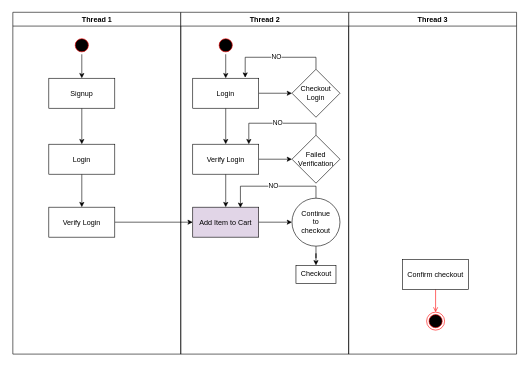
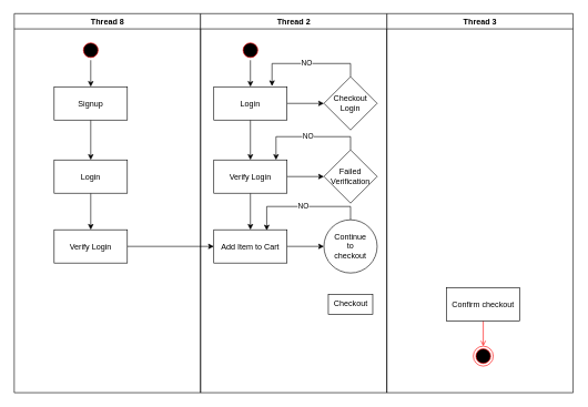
  <mxCell id="0" />
  <mxCell id="1" parent="0" />
  <mxCell id="2" style="edgeStyle=orthogonalEdgeStyle;rounded=0;orthogonalLoop=1;jettySize=auto;html=1;" parent="1" source="10" target="24" edge="1"><mxGeometry relative="1" as="geometry" /></mxCell>
- <mxCell id="3" value="Thread 1" style="swimlane;whiteSpace=wrap" parent="1" vertex="1"><mxGeometry x="20.5" y="20" width="280" height="570" as="geometry" /></mxCell>
+ <mxCell id="3" value="Thread 8" style="swimlane;whiteSpace=wrap" parent="1" vertex="1"><mxGeometry x="20.5" y="20" width="280" height="570" as="geometry" /></mxCell>
  <mxCell id="4" value="" style="edgeStyle=orthogonalEdgeStyle;rounded=0;orthogonalLoop=1;jettySize=auto;html=1;" parent="3" source="5" target="7" edge="1"><mxGeometry relative="1" as="geometry" /></mxCell>
  <mxCell id="5" value="" style="ellipse;shape=startState;fillColor=#000000;strokeColor=#ff0000;" parent="3" vertex="1"><mxGeometry x="100" y="40" width="30" height="30" as="geometry" /></mxCell>
  <mxCell id="6" value="" style="edgeStyle=orthogonalEdgeStyle;rounded=0;orthogonalLoop=1;jettySize=auto;html=1;" parent="3" source="7" target="9" edge="1"><mxGeometry relative="1" as="geometry" /></mxCell>
  <mxCell id="7" value="Signup" style="" parent="3" vertex="1"><mxGeometry x="60" y="110" width="110" height="50" as="geometry" /></mxCell>
  <mxCell id="8" value="" style="edgeStyle=orthogonalEdgeStyle;rounded=0;orthogonalLoop=1;jettySize=auto;html=1;" parent="3" source="9" target="10" edge="1"><mxGeometry relative="1" as="geometry" /></mxCell>
  <mxCell id="9" value="Login" style="" parent="3" vertex="1"><mxGeometry x="60" y="220" width="110" height="50" as="geometry" /></mxCell>
  <mxCell id="10" value="Verify Login" style="" parent="3" vertex="1"><mxGeometry x="60" y="325" width="110" height="50" as="geometry" /></mxCell>
  <mxCell id="11" value="Thread 3" style="swimlane;whiteSpace=wrap" parent="1" vertex="1"><mxGeometry x="580.5" y="20" width="280" height="570" as="geometry" /></mxCell>
  <mxCell id="12" value="" style="ellipse;shape=endState;fillColor=#000000;strokeColor=#ff0000" parent="11" vertex="1"><mxGeometry x="130" y="500" width="30" height="30" as="geometry" /></mxCell>
  <mxCell id="13" value="" style="endArrow=open;strokeColor=#FF0000;endFill=1;rounded=0" parent="11" source="33" target="12" edge="1"><mxGeometry relative="1" as="geometry" /></mxCell>
  <mxCell id="14" value="Thread 2" style="swimlane;whiteSpace=wrap" parent="11" vertex="1"><mxGeometry x="-280" width="280" height="570" as="geometry" /></mxCell>
  <mxCell id="15" value="" style="edgeStyle=orthogonalEdgeStyle;rounded=0;orthogonalLoop=1;jettySize=auto;html=1;" parent="14" source="16" target="19" edge="1"><mxGeometry relative="1" as="geometry" /></mxCell>
  <mxCell id="16" value="" style="ellipse;shape=startState;fillColor=#000000;strokeColor=#ff0000;" parent="14" vertex="1"><mxGeometry x="60" y="40" width="30" height="30" as="geometry" /></mxCell>
  <mxCell id="17" value="" style="edgeStyle=orthogonalEdgeStyle;rounded=0;orthogonalLoop=1;jettySize=auto;html=1;" parent="14" source="19" target="22" edge="1"><mxGeometry relative="1" as="geometry" /></mxCell>
  <mxCell id="18" value="" style="edgeStyle=orthogonalEdgeStyle;rounded=0;orthogonalLoop=1;jettySize=auto;html=1;" parent="14" source="19" target="28" edge="1"><mxGeometry relative="1" as="geometry" /></mxCell>
  <mxCell id="19" value="Login" style="" parent="14" vertex="1"><mxGeometry x="20" y="110" width="110" height="50" as="geometry" /></mxCell>
  <mxCell id="20" value="" style="edgeStyle=orthogonalEdgeStyle;rounded=0;orthogonalLoop=1;jettySize=auto;html=1;" parent="14" source="22" target="24" edge="1"><mxGeometry relative="1" as="geometry" /></mxCell>
  <mxCell id="21" value="" style="edgeStyle=orthogonalEdgeStyle;rounded=0;orthogonalLoop=1;jettySize=auto;html=1;" parent="14" source="22" target="26" edge="1"><mxGeometry relative="1" as="geometry" /></mxCell>
  <mxCell id="22" value="Verify Login" style="" parent="14" vertex="1"><mxGeometry x="20" y="220" width="110" height="50" as="geometry" /></mxCell>
  <mxCell id="23" value="" style="edgeStyle=orthogonalEdgeStyle;rounded=0;orthogonalLoop=1;jettySize=auto;html=1;" parent="14" source="24" target="31" edge="1"><mxGeometry relative="1" as="geometry" /></mxCell>
- <mxCell id="24" value="&#10;Add Item to Cart&#10;" style="fillColor=#e1d5e7;" parent="14" vertex="1"><mxGeometry x="20" y="325" width="110" height="50" as="geometry" /></mxCell>
+ <mxCell id="24" value="&#10;Add Item to Cart&#10;" style="" parent="14" vertex="1"><mxGeometry x="20" y="325" width="110" height="50" as="geometry" /></mxCell>
  <mxCell id="25" value="NO" style="edgeStyle=orthogonalEdgeStyle;rounded=0;orthogonalLoop=1;jettySize=auto;html=1;exitX=0.5;exitY=0;exitDx=0;exitDy=0;entryX=0.85;entryY=0;entryDx=0;entryDy=0;entryPerimeter=0;" parent="14" source="26" target="22" edge="1"><mxGeometry relative="1" as="geometry" /></mxCell>
  <mxCell id="26" value="&lt;div&gt;Failed &lt;br&gt;&lt;/div&gt;&lt;div&gt;Verification&lt;br&gt;&lt;/div&gt;" style="rhombus;whiteSpace=wrap;html=1;fillColor=rgb(255, 255, 255);strokeColor=rgb(0, 0, 0);fontColor=rgb(0, 0, 0);" parent="14" vertex="1"><mxGeometry x="185.5" y="205" width="80" height="80" as="geometry" /></mxCell>
  <mxCell id="27" value="NO" style="edgeStyle=orthogonalEdgeStyle;rounded=0;orthogonalLoop=1;jettySize=auto;html=1;exitX=0.5;exitY=0;exitDx=0;exitDy=0;entryX=0.795;entryY=-0.02;entryDx=0;entryDy=0;entryPerimeter=0;" parent="14" source="28" target="19" edge="1"><mxGeometry relative="1" as="geometry" /></mxCell>
  <mxCell id="28" value="&lt;div&gt;Checkout&lt;/div&gt;&lt;div&gt;Login&lt;br&gt;&lt;/div&gt;" style="rhombus;whiteSpace=wrap;html=1;fillColor=rgb(255, 255, 255);strokeColor=rgb(0, 0, 0);fontColor=rgb(0, 0, 0);" parent="14" vertex="1"><mxGeometry x="185.5" y="95" width="80" height="80" as="geometry" /></mxCell>
  <mxCell id="29" value="NO" style="edgeStyle=orthogonalEdgeStyle;rounded=0;orthogonalLoop=1;jettySize=auto;html=1;exitX=0.5;exitY=0;exitDx=0;exitDy=0;entryX=0.723;entryY=0.02;entryDx=0;entryDy=0;entryPerimeter=0;" parent="14" source="31" target="24" edge="1"><mxGeometry relative="1" as="geometry"><Array as="points"><mxPoint x="226" y="290" /><mxPoint x="100" y="290" /></Array></mxGeometry></mxCell>
- <mxCell id="30" value="" style="edgeStyle=orthogonalEdgeStyle;rounded=0;orthogonalLoop=1;jettySize=auto;html=1;" parent="14" source="31" target="32" edge="1"><mxGeometry relative="1" as="geometry" /></mxCell>
  <mxCell id="31" value="&lt;div&gt;Continue&lt;/div&gt;&lt;div&gt;to&lt;/div&gt;&lt;div&gt;checkout&lt;br&gt;&lt;/div&gt;" style="ellipse;whiteSpace=wrap;html=1;fillColor=rgb(255, 255, 255);" parent="14" vertex="1"><mxGeometry x="185.5" y="310" width="80" height="80" as="geometry" /></mxCell>
  <mxCell id="32" value="Checkout" style="whiteSpace=wrap;html=1;fillColor=rgb(255, 255, 255);" parent="14" vertex="1"><mxGeometry x="192.12" y="422" width="66.75" height="30" as="geometry" /></mxCell>
  <mxCell id="33" value="Confirm checkout" style="" parent="11" vertex="1"><mxGeometry x="90" y="412" width="110" height="50" as="geometry" /></mxCell>
